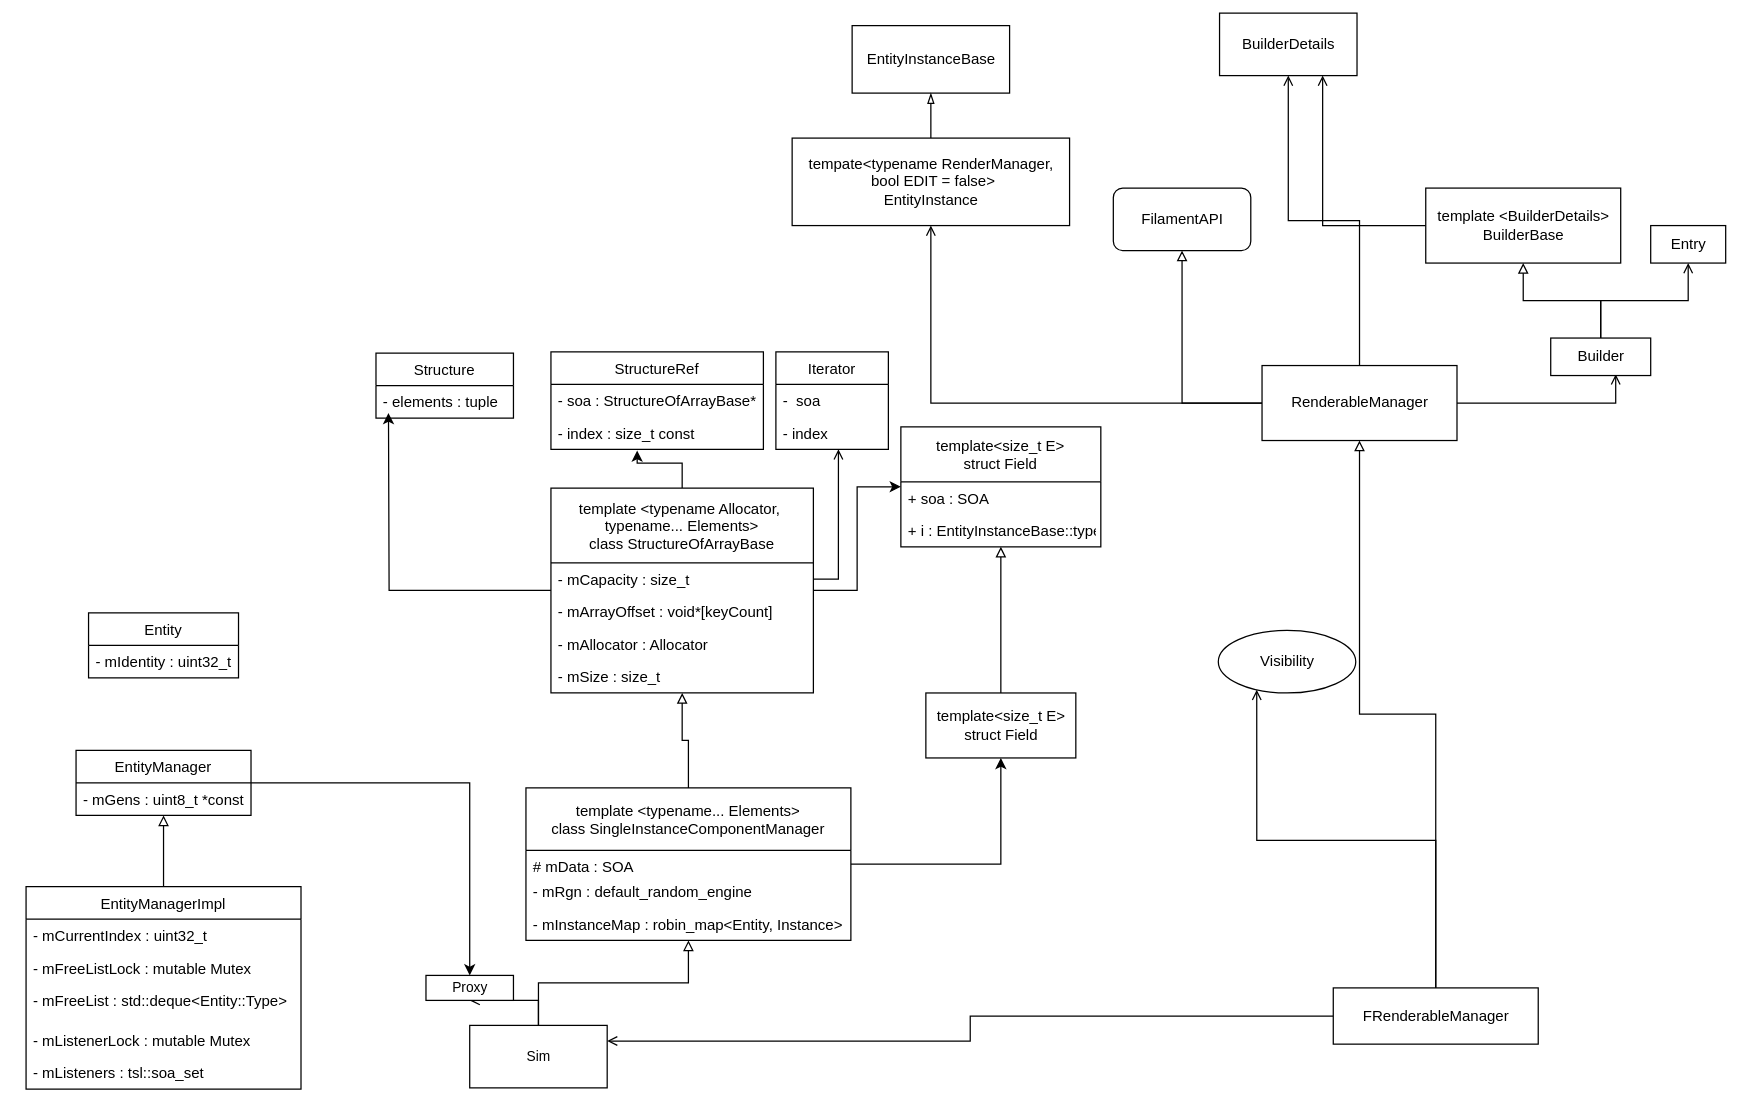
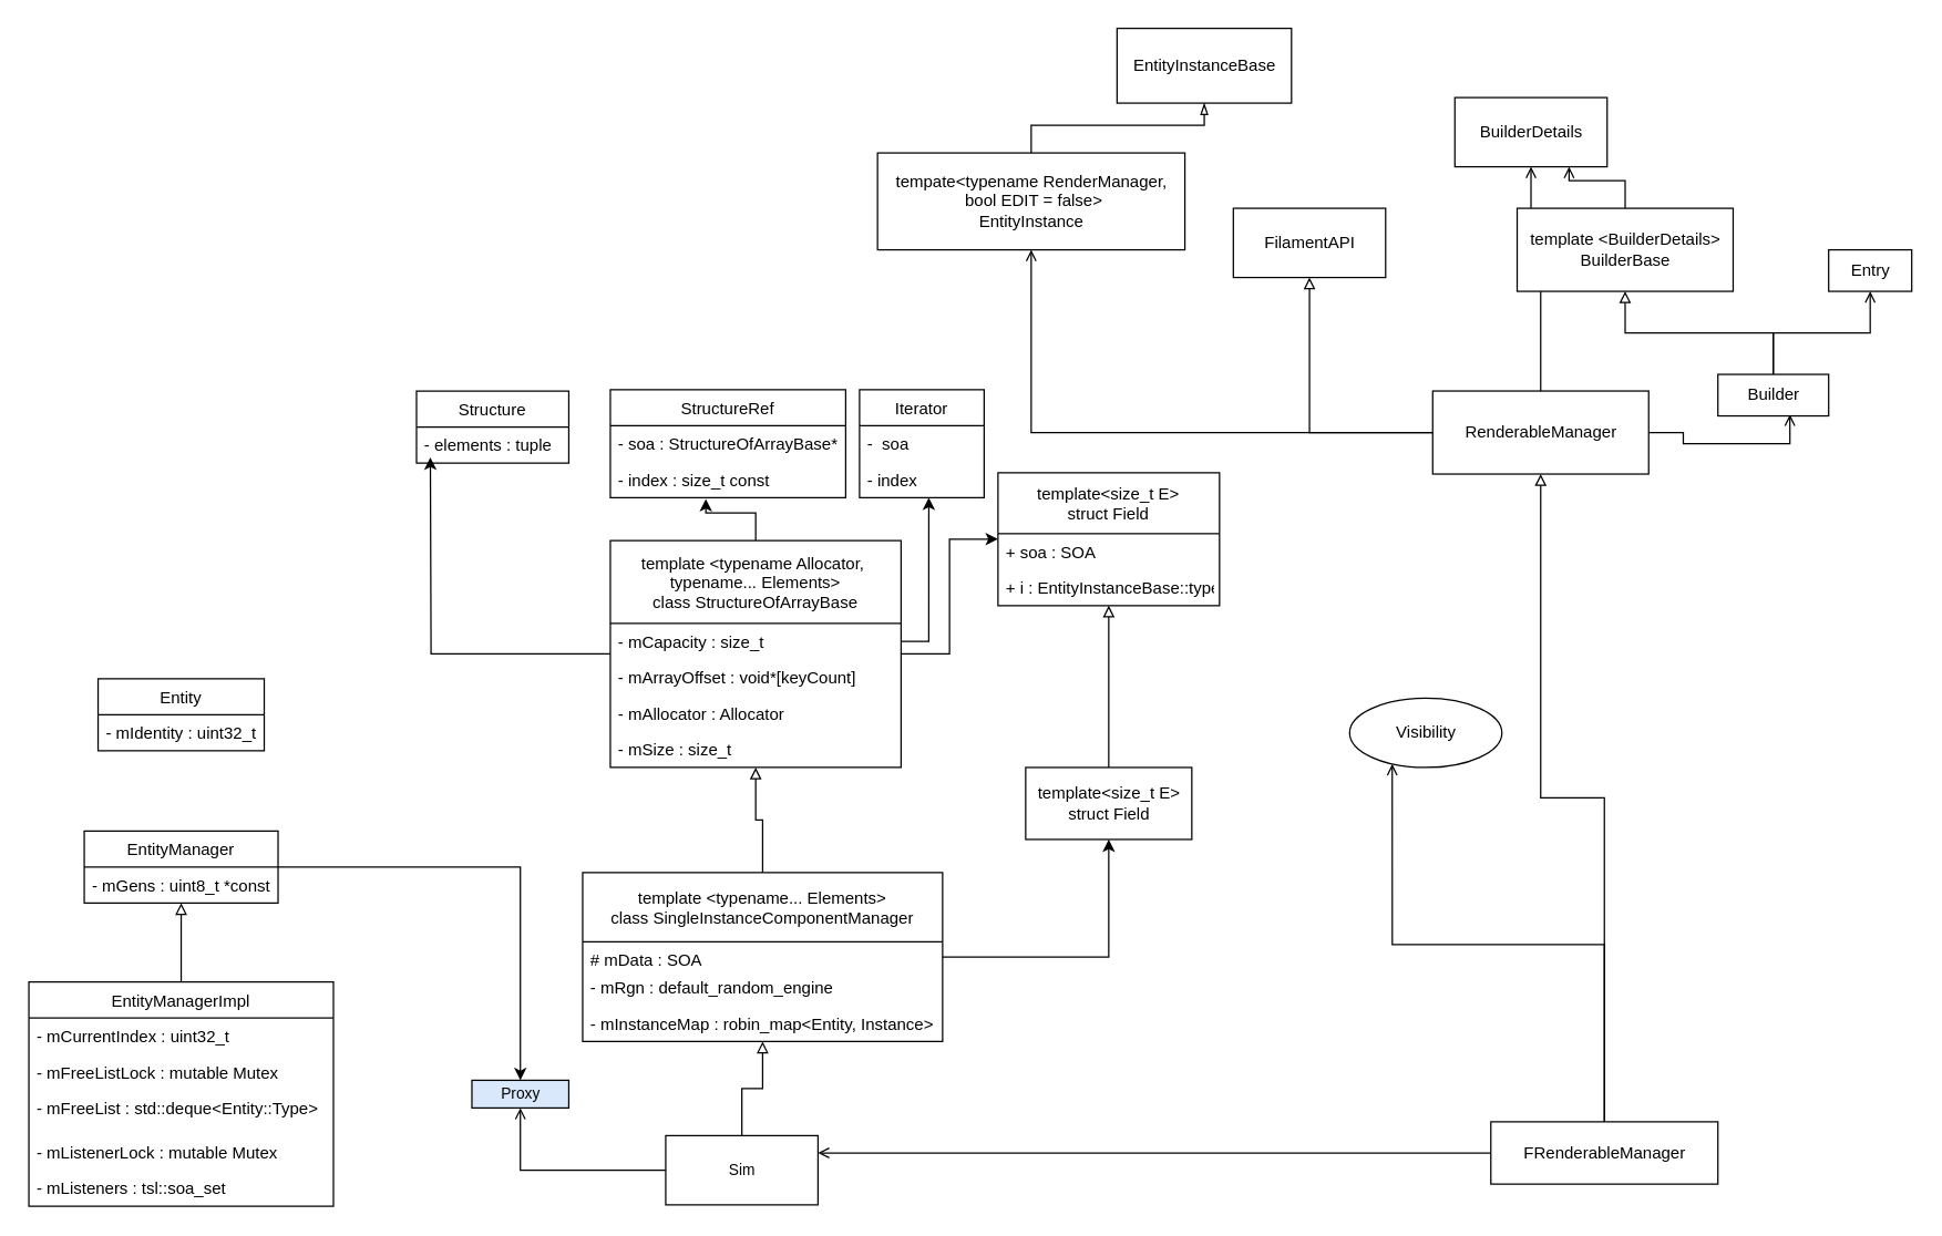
  <mxCell id="0" />
  <mxCell id="1" parent="0" />
- <mxCell id="2" value="FilamentAPI" style="html=1;rounded=1;" parent="1" vertex="1"><mxGeometry x="890" y="150" width="110" height="50" as="geometry" /></mxCell>
- <mxCell id="3" value="EntityInstanceBase" style="html=1;" parent="1" vertex="1"><mxGeometry x="681" y="20" width="126" height="54" as="geometry" /></mxCell>
+ <mxCell id="2" value="FilamentAPI" style="html=1;" parent="1" vertex="1"><mxGeometry x="890" y="150" width="110" height="50" as="geometry" /></mxCell>
+ <mxCell id="3" value="EntityInstanceBase" style="html=1;" parent="1" vertex="1"><mxGeometry x="806" y="20" width="126" height="54" as="geometry" /></mxCell>
  <mxCell id="4" style="edgeStyle=orthogonalEdgeStyle;rounded=0;orthogonalLoop=1;jettySize=auto;html=1;endArrow=blockThin;endFill=0;" parent="1" source="5" target="3" edge="1"><mxGeometry relative="1" as="geometry" /></mxCell>
  <mxCell id="5" value="tempate&amp;lt;typename RenderManager,&lt;br&gt;&amp;nbsp;bool EDIT = false&amp;gt;&lt;br&gt;EntityInstance" style="html=1;" parent="1" vertex="1"><mxGeometry x="633" y="110" width="222" height="70" as="geometry" /></mxCell>
  <mxCell id="6" style="edgeStyle=orthogonalEdgeStyle;rounded=0;orthogonalLoop=1;jettySize=auto;html=1;endArrow=block;endFill=0;" parent="1" source="10" target="2" edge="1"><mxGeometry relative="1" as="geometry" /></mxCell>
  <mxCell id="7" style="edgeStyle=orthogonalEdgeStyle;rounded=0;orthogonalLoop=1;jettySize=auto;html=1;entryX=0.5;entryY=1;entryDx=0;entryDy=0;endArrow=open;endFill=0;" parent="1" source="10" target="11" edge="1"><mxGeometry relative="1" as="geometry" /></mxCell>
  <mxCell id="8" style="edgeStyle=orthogonalEdgeStyle;rounded=0;orthogonalLoop=1;jettySize=auto;html=1;entryX=0.65;entryY=0.967;entryDx=0;entryDy=0;entryPerimeter=0;endArrow=open;endFill=0;" parent="1" source="10" target="16" edge="1"><mxGeometry relative="1" as="geometry" /></mxCell>
  <mxCell id="9" style="edgeStyle=orthogonalEdgeStyle;rounded=0;orthogonalLoop=1;jettySize=auto;html=1;endArrow=open;endFill=0;" parent="1" source="10" target="5" edge="1"><mxGeometry relative="1" as="geometry" /></mxCell>
- <mxCell id="10" value="RenderableManager&lt;br&gt;" style="html=1;" parent="1" vertex="1"><mxGeometry x="1009" y="292" width="156" height="60" as="geometry" /></mxCell>
- <mxCell id="11" value="BuilderDetails" style="html=1;" parent="1" vertex="1"><mxGeometry x="975" y="10" width="110" height="50" as="geometry" /></mxCell>
+ <mxCell id="10" value="RenderableManager&lt;br&gt;" style="html=1;" parent="1" vertex="1"><mxGeometry x="1034" y="282" width="156" height="60" as="geometry" /></mxCell>
+ <mxCell id="11" value="BuilderDetails" style="html=1;" parent="1" vertex="1"><mxGeometry x="1050" y="70" width="110" height="50" as="geometry" /></mxCell>
  <mxCell id="12" style="edgeStyle=orthogonalEdgeStyle;rounded=0;orthogonalLoop=1;jettySize=auto;html=1;entryX=0.75;entryY=1;entryDx=0;entryDy=0;endArrow=open;endFill=0;" parent="1" source="13" target="11" edge="1"><mxGeometry relative="1" as="geometry" /></mxCell>
- <mxCell id="13" value="template &amp;lt;BuilderDetails&amp;gt;&lt;br&gt;BuilderBase" style="html=1;" parent="1" vertex="1"><mxGeometry x="1140" y="150" width="156" height="60" as="geometry" /></mxCell>
+ <mxCell id="13" value="template &amp;lt;BuilderDetails&amp;gt;&lt;br&gt;BuilderBase" style="html=1;" parent="1" vertex="1"><mxGeometry x="1095" y="150" width="156" height="60" as="geometry" /></mxCell>
  <mxCell id="14" style="edgeStyle=orthogonalEdgeStyle;rounded=0;orthogonalLoop=1;jettySize=auto;html=1;endArrow=block;endFill=0;" parent="1" source="16" target="13" edge="1"><mxGeometry relative="1" as="geometry" /></mxCell>
  <mxCell id="15" style="edgeStyle=orthogonalEdgeStyle;rounded=0;orthogonalLoop=1;jettySize=auto;html=1;endArrow=open;endFill=0;" parent="1" source="16" target="17" edge="1"><mxGeometry relative="1" as="geometry" /></mxCell>
  <mxCell id="16" value="Builder" style="html=1;" parent="1" vertex="1"><mxGeometry x="1240" y="270" width="80" height="30" as="geometry" /></mxCell>
  <mxCell id="17" value="Entry" style="html=1;" parent="1" vertex="1"><mxGeometry x="1320" y="180" width="60" height="30" as="geometry" /></mxCell>
  <mxCell id="18" style="edgeStyle=orthogonalEdgeStyle;rounded=0;orthogonalLoop=1;jettySize=auto;html=1;endArrow=block;endFill=0;" parent="1" source="21" target="10" edge="1"><mxGeometry relative="1" as="geometry" /></mxCell>
  <mxCell id="19" style="edgeStyle=orthogonalEdgeStyle;rounded=0;orthogonalLoop=1;jettySize=auto;html=1;entryX=0.25;entryY=1;entryDx=0;entryDy=0;endArrow=open;endFill=0;fontSize=11;" parent="1" source="21" target="22" edge="1"><mxGeometry relative="1" as="geometry" /></mxCell>
  <mxCell id="20" style="edgeStyle=orthogonalEdgeStyle;rounded=0;orthogonalLoop=1;jettySize=auto;html=1;entryX=1;entryY=0.25;entryDx=0;entryDy=0;endArrow=open;endFill=0;fontSize=11;" parent="1" source="21" target="25" edge="1"><mxGeometry relative="1" as="geometry" /></mxCell>
- <mxCell id="21" value="FRenderableManager" style="html=1;" parent="1" vertex="1"><mxGeometry x="1066" y="790" width="164" height="45" as="geometry" /></mxCell>
+ <mxCell id="21" value="FRenderableManager" style="html=1;" parent="1" vertex="1"><mxGeometry x="1076" y="810" width="164" height="45" as="geometry" /></mxCell>
  <mxCell id="22" value="Visibility" style="ellipse;html=1;" parent="1" vertex="1"><mxGeometry x="974" y="504" width="110" height="50" as="geometry" /></mxCell>
  <mxCell id="23" style="edgeStyle=orthogonalEdgeStyle;rounded=0;orthogonalLoop=1;jettySize=auto;html=1;endArrow=open;endFill=0;fontSize=11;" parent="1" source="25" target="26" edge="1"><mxGeometry relative="1" as="geometry" /></mxCell>
  <mxCell id="24" style="edgeStyle=orthogonalEdgeStyle;rounded=0;orthogonalLoop=1;jettySize=auto;html=1;endArrow=block;endFill=0;" edge="1" parent="1" source="25" target="37"><mxGeometry relative="1" as="geometry" /></mxCell>
- <mxCell id="25" value="Sim" style="html=1;fontSize=11;" parent="1" vertex="1"><mxGeometry x="375" y="820" width="110" height="50" as="geometry" /></mxCell>
- <mxCell id="26" value="Proxy" style="html=1;fontSize=11;" parent="1" vertex="1"><mxGeometry x="340" y="780" width="70" height="20" as="geometry" /></mxCell>
+ <mxCell id="25" value="Sim" style="html=1;fontSize=11;" parent="1" vertex="1"><mxGeometry x="480" y="820" width="110" height="50" as="geometry" /></mxCell>
+ <mxCell id="26" value="Proxy" style="html=1;fontSize=11;fillColor=#dae8fc;" parent="1" vertex="1"><mxGeometry x="340" y="780" width="70" height="20" as="geometry" /></mxCell>
  <mxCell id="27" value="StructureRef" style="swimlane;fontStyle=0;childLayout=stackLayout;horizontal=1;startSize=26;fillColor=none;horizontalStack=0;resizeParent=1;resizeParentMax=0;resizeLast=0;collapsible=1;marginBottom=0;" parent="1" vertex="1"><mxGeometry x="440" y="281" width="170" height="78" as="geometry" /></mxCell>
  <mxCell id="28" value="- soa : StructureOfArrayBase* " style="text;strokeColor=none;fillColor=none;align=left;verticalAlign=top;spacingLeft=4;spacingRight=4;overflow=hidden;rotatable=0;points=[[0,0.5],[1,0.5]];portConstraint=eastwest;" parent="27" vertex="1"><mxGeometry y="26" width="170" height="26" as="geometry" /></mxCell>
  <mxCell id="29" value="- index : size_t const" style="text;strokeColor=none;fillColor=none;align=left;verticalAlign=top;spacingLeft=4;spacingRight=4;overflow=hidden;rotatable=0;points=[[0,0.5],[1,0.5]];portConstraint=eastwest;" parent="27" vertex="1"><mxGeometry y="52" width="170" height="26" as="geometry" /></mxCell>
  <mxCell id="30" value="Structure" style="swimlane;fontStyle=0;childLayout=stackLayout;horizontal=1;startSize=26;fillColor=none;horizontalStack=0;resizeParent=1;resizeParentMax=0;resizeLast=0;collapsible=1;marginBottom=0;" parent="1" vertex="1"><mxGeometry x="300" y="282" width="110" height="52" as="geometry" /></mxCell>
  <mxCell id="31" value="- elements : tuple" style="text;strokeColor=none;fillColor=none;align=left;verticalAlign=top;spacingLeft=4;spacingRight=4;overflow=hidden;rotatable=0;points=[[0,0.5],[1,0.5]];portConstraint=eastwest;" parent="30" vertex="1"><mxGeometry y="26" width="110" height="26" as="geometry" /></mxCell>
  <mxCell id="32" value="Iterator" style="swimlane;fontStyle=0;childLayout=stackLayout;horizontal=1;startSize=26;fillColor=none;horizontalStack=0;resizeParent=1;resizeParentMax=0;resizeLast=0;collapsible=1;marginBottom=0;" parent="1" vertex="1"><mxGeometry y="281" width="90" height="78" as="geometry" x="620" /></mxCell>
  <mxCell id="33" value="-  soa " style="text;strokeColor=none;fillColor=none;align=left;verticalAlign=top;spacingLeft=4;spacingRight=4;overflow=hidden;rotatable=0;points=[[0,0.5],[1,0.5]];portConstraint=eastwest;" parent="32" vertex="1"><mxGeometry y="26" width="90" height="26" as="geometry" /></mxCell>
  <mxCell id="34" value="- index" style="text;strokeColor=none;fillColor=none;align=left;verticalAlign=top;spacingLeft=4;spacingRight=4;overflow=hidden;rotatable=0;points=[[0,0.5],[1,0.5]];portConstraint=eastwest;" parent="32" vertex="1"><mxGeometry y="52" width="90" height="26" as="geometry" /></mxCell>
  <mxCell id="35" style="edgeStyle=orthogonalEdgeStyle;rounded=0;orthogonalLoop=1;jettySize=auto;html=1;endArrow=block;endFill=0;" parent="1" source="37" target="44" edge="1"><mxGeometry relative="1" as="geometry" /></mxCell>
  <mxCell id="36" style="edgeStyle=orthogonalEdgeStyle;rounded=0;orthogonalLoop=1;jettySize=auto;html=1;" edge="1" parent="1" source="37" target="54"><mxGeometry relative="1" as="geometry" /></mxCell>
  <mxCell id="37" value="template &lt;typename... Elements&gt;&#10;class SingleInstanceComponentManager" style="swimlane;fontStyle=0;childLayout=stackLayout;horizontal=1;startSize=50;fillColor=none;horizontalStack=0;resizeParent=1;resizeParentMax=0;resizeLast=0;collapsible=1;marginBottom=0;" parent="1" vertex="1"><mxGeometry x="420" y="630" width="260" height="122" as="geometry" /></mxCell>
  <mxCell id="38" value="# mData : SOA" style="text;strokeColor=none;fillColor=none;align=left;verticalAlign=top;spacingLeft=4;spacingRight=4;overflow=hidden;rotatable=0;points=[[0,0.5],[1,0.5]];portConstraint=eastwest;" parent="37" vertex="1"><mxGeometry y="50" width="260" height="20" as="geometry" /></mxCell>
  <mxCell id="39" value="- mRgn : default_random_engine" style="text;strokeColor=none;fillColor=none;align=left;verticalAlign=top;spacingLeft=4;spacingRight=4;overflow=hidden;rotatable=0;points=[[0,0.5],[1,0.5]];portConstraint=eastwest;" parent="37" vertex="1"><mxGeometry y="70" width="260" height="26" as="geometry" /></mxCell>
  <mxCell id="40" value="- mInstanceMap : robin_map&lt;Entity, Instance&gt;" style="text;strokeColor=none;fillColor=none;align=left;verticalAlign=top;spacingLeft=4;spacingRight=4;overflow=hidden;rotatable=0;points=[[0,0.5],[1,0.5]];portConstraint=eastwest;" parent="37" vertex="1"><mxGeometry y="96" width="260" height="26" as="geometry" /></mxCell>
  <mxCell id="41" style="edgeStyle=orthogonalEdgeStyle;rounded=0;orthogonalLoop=1;jettySize=auto;html=1;entryX=0.406;entryY=1.038;entryDx=0;entryDy=0;entryPerimeter=0;" parent="1" source="44" target="29" edge="1"><mxGeometry relative="1" as="geometry" /></mxCell>
  <mxCell id="42" style="edgeStyle=orthogonalEdgeStyle;rounded=0;orthogonalLoop=1;jettySize=auto;html=1;" parent="1" source="44" edge="1"><mxGeometry relative="1" as="geometry"><mxPoint x="310" y="330" as="targetPoint" /></mxGeometry></mxCell>
  <mxCell id="43" style="edgeStyle=orthogonalEdgeStyle;rounded=0;orthogonalLoop=1;jettySize=auto;html=1;" edge="1" parent="1" source="44" target="50"><mxGeometry relative="1" as="geometry" /></mxCell>
  <mxCell id="44" value="template &lt;typename Allocator, &#10;typename... Elements&gt;&#10;class StructureOfArrayBase" style="swimlane;fontStyle=0;childLayout=stackLayout;horizontal=1;startSize=60;fillColor=none;horizontalStack=0;resizeParent=1;resizeParentMax=0;resizeLast=0;collapsible=1;marginBottom=0;" parent="1" vertex="1"><mxGeometry x="440" y="390" width="210" height="164" as="geometry" /></mxCell>
  <mxCell id="45" value="- mCapacity : size_t" style="text;strokeColor=none;fillColor=none;align=left;verticalAlign=top;spacingLeft=4;spacingRight=4;overflow=hidden;rotatable=0;points=[[0,0.5],[1,0.5]];portConstraint=eastwest;" parent="44" vertex="1"><mxGeometry y="60" width="210" height="26" as="geometry" /></mxCell>
  <mxCell id="46" value="- mArrayOffset : void*[keyCount]" style="text;strokeColor=none;fillColor=none;align=left;verticalAlign=top;spacingLeft=4;spacingRight=4;overflow=hidden;rotatable=0;points=[[0,0.5],[1,0.5]];portConstraint=eastwest;" parent="44" vertex="1"><mxGeometry y="86" width="210" height="26" as="geometry" /></mxCell>
  <mxCell id="47" value="- mAllocator : Allocator" style="text;strokeColor=none;fillColor=none;align=left;verticalAlign=top;spacingLeft=4;spacingRight=4;overflow=hidden;rotatable=0;points=[[0,0.5],[1,0.5]];portConstraint=eastwest;" parent="44" vertex="1"><mxGeometry y="112" width="210" height="26" as="geometry" /></mxCell>
  <mxCell id="48" value="- mSize : size_t" style="text;strokeColor=none;fillColor=none;align=left;verticalAlign=top;spacingLeft=4;spacingRight=4;overflow=hidden;rotatable=0;points=[[0,0.5],[1,0.5]];portConstraint=eastwest;" parent="44" vertex="1"><mxGeometry y="138" width="210" height="26" as="geometry" /></mxCell>
- <mxCell id="49" style="edgeStyle=orthogonalEdgeStyle;rounded=0;orthogonalLoop=1;jettySize=auto;html=1;entryX=0.556;entryY=1;entryDx=0;entryDy=0;entryPerimeter=0;endArrow=open;" parent="1" source="45" target="34" edge="1"><mxGeometry relative="1" as="geometry" /></mxCell>
+ <mxCell id="49" style="edgeStyle=orthogonalEdgeStyle;rounded=0;orthogonalLoop=1;jettySize=auto;html=1;entryX=0.556;entryY=1;entryDx=0;entryDy=0;entryPerimeter=0;" parent="1" source="45" target="34" edge="1"><mxGeometry relative="1" as="geometry" /></mxCell>
  <mxCell id="50" value="template&lt;size_t E&gt;&#10;struct Field" style="swimlane;fontStyle=0;childLayout=stackLayout;horizontal=1;startSize=44;fillColor=none;horizontalStack=0;resizeParent=1;resizeParentMax=0;resizeLast=0;collapsible=1;marginBottom=0;" vertex="1" parent="1"><mxGeometry x="720" y="341" width="160" height="96" as="geometry" /></mxCell>
  <mxCell id="51" value="+ soa : SOA" style="text;strokeColor=none;fillColor=none;align=left;verticalAlign=top;spacingLeft=4;spacingRight=4;overflow=hidden;rotatable=0;points=[[0,0.5],[1,0.5]];portConstraint=eastwest;" vertex="1" parent="50"><mxGeometry y="44" width="160" height="26" as="geometry" /></mxCell>
  <mxCell id="52" value="+ i : EntityInstanceBase::type" style="text;strokeColor=none;fillColor=none;align=left;verticalAlign=top;spacingLeft=4;spacingRight=4;overflow=hidden;rotatable=0;points=[[0,0.5],[1,0.5]];portConstraint=eastwest;" vertex="1" parent="50"><mxGeometry y="70" width="160" height="26" as="geometry" /></mxCell>
  <mxCell id="53" style="edgeStyle=orthogonalEdgeStyle;rounded=0;orthogonalLoop=1;jettySize=auto;html=1;endArrow=block;endFill=0;" edge="1" parent="1" source="54" target="50"><mxGeometry relative="1" as="geometry" /></mxCell>
  <mxCell id="54" value="template&amp;lt;size_t E&amp;gt;&lt;br style=&quot;padding: 0px ; margin: 0px&quot;&gt;struct Field" style="html=1;" vertex="1" parent="1"><mxGeometry x="740" y="554" width="120" height="52" as="geometry" /></mxCell>
  <mxCell id="55" value="Entity" style="swimlane;fontStyle=0;childLayout=stackLayout;horizontal=1;startSize=26;fillColor=none;horizontalStack=0;resizeParent=1;resizeParentMax=0;resizeLast=0;collapsible=1;marginBottom=0;" vertex="1" parent="1"><mxGeometry x="70" y="490" width="120" height="52" as="geometry" /></mxCell>
  <mxCell id="56" value="- mIdentity : uint32_t" style="text;strokeColor=none;fillColor=none;align=left;verticalAlign=top;spacingLeft=4;spacingRight=4;overflow=hidden;rotatable=0;points=[[0,0.5],[1,0.5]];portConstraint=eastwest;" vertex="1" parent="55"><mxGeometry y="26" width="120" height="26" as="geometry" /></mxCell>
  <mxCell id="57" style="edgeStyle=orthogonalEdgeStyle;rounded=0;orthogonalLoop=1;jettySize=auto;html=1;endArrow=classic;endFill=1;" edge="1" parent="1" source="58" target="26"><mxGeometry relative="1" as="geometry" /></mxCell>
  <mxCell id="58" value="EntityManager" style="swimlane;fontStyle=0;childLayout=stackLayout;horizontal=1;startSize=26;fillColor=none;horizontalStack=0;resizeParent=1;resizeParentMax=0;resizeLast=0;collapsible=1;marginBottom=0;" vertex="1" parent="1"><mxGeometry x="60" y="600" width="140" height="52" as="geometry" /></mxCell>
  <mxCell id="59" value="- mGens : uint8_t *const" style="text;strokeColor=none;fillColor=none;align=left;verticalAlign=top;spacingLeft=4;spacingRight=4;overflow=hidden;rotatable=0;points=[[0,0.5],[1,0.5]];portConstraint=eastwest;" vertex="1" parent="58"><mxGeometry y="26" width="140" height="26" as="geometry" /></mxCell>
  <mxCell id="60" style="edgeStyle=orthogonalEdgeStyle;rounded=0;orthogonalLoop=1;jettySize=auto;html=1;endArrow=block;endFill=0;" edge="1" parent="1" source="61" target="58"><mxGeometry relative="1" as="geometry" /></mxCell>
  <mxCell id="61" value="EntityManagerImpl" style="swimlane;fontStyle=0;childLayout=stackLayout;horizontal=1;startSize=26;fillColor=none;horizontalStack=0;resizeParent=1;resizeParentMax=0;resizeLast=0;collapsible=1;marginBottom=0;" vertex="1" parent="1"><mxGeometry x="20" y="709" width="220" height="162" as="geometry" /></mxCell>
  <mxCell id="62" value="- mCurrentIndex : uint32_t" style="text;strokeColor=none;fillColor=none;align=left;verticalAlign=top;spacingLeft=4;spacingRight=4;overflow=hidden;rotatable=0;points=[[0,0.5],[1,0.5]];portConstraint=eastwest;" vertex="1" parent="61"><mxGeometry y="26" width="220" height="26" as="geometry" /></mxCell>
  <mxCell id="63" value="- mFreeListLock : mutable Mutex" style="text;strokeColor=none;fillColor=none;align=left;verticalAlign=top;spacingLeft=4;spacingRight=4;overflow=hidden;rotatable=0;points=[[0,0.5],[1,0.5]];portConstraint=eastwest;" vertex="1" parent="61"><mxGeometry y="52" width="220" height="26" as="geometry" /></mxCell>
  <mxCell id="64" value="- mFreeList : std::deque&lt;Entity::Type&gt;" style="text;strokeColor=none;fillColor=none;align=left;verticalAlign=top;spacingLeft=4;spacingRight=4;overflow=hidden;rotatable=0;points=[[0,0.5],[1,0.5]];portConstraint=eastwest;" vertex="1" parent="61"><mxGeometry y="78" width="220" height="32" as="geometry" /></mxCell>
  <mxCell id="65" value="- mListenerLock : mutable Mutex" style="text;strokeColor=none;fillColor=none;align=left;verticalAlign=top;spacingLeft=4;spacingRight=4;overflow=hidden;rotatable=0;points=[[0,0.5],[1,0.5]];portConstraint=eastwest;" vertex="1" parent="61"><mxGeometry y="110" width="220" height="26" as="geometry" /></mxCell>
  <mxCell id="66" value="- mListeners : tsl::soa_set" style="text;strokeColor=none;fillColor=none;align=left;verticalAlign=top;spacingLeft=4;spacingRight=4;overflow=hidden;rotatable=0;points=[[0,0.5],[1,0.5]];portConstraint=eastwest;" vertex="1" parent="61"><mxGeometry y="136" width="220" height="26" as="geometry" /></mxCell>
